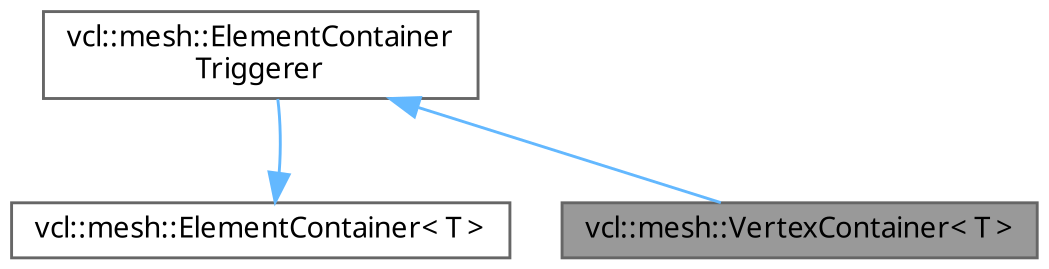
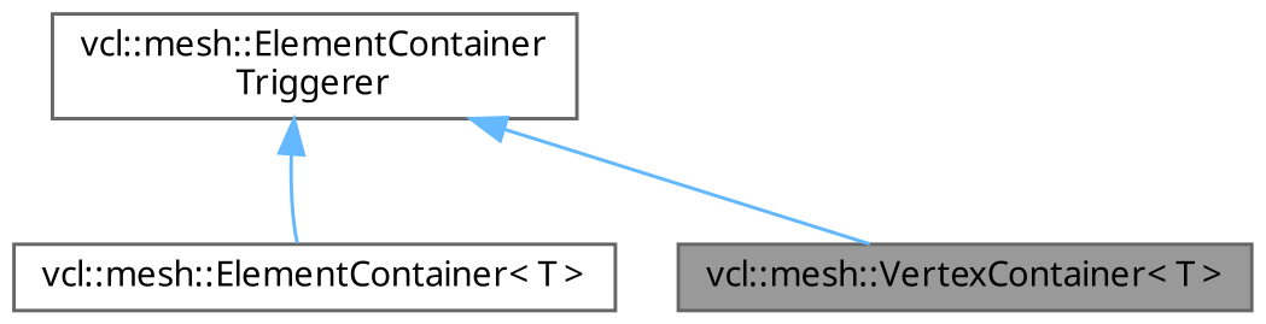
  digraph {
    fontname="Noto Sans"
    node [color=gray40 fillcolor=white fontname="Noto Sans" fontsize=10 shape=box style=filled]
    edge [color=steelblue1 dir=back fontname="Noto Sans" fontsize=10 labelfontname=Helvetica labelfontsize=10 style=solid]
    n1 [fillcolor=grey60 fontcolor=black height=0.2 label="vcl::mesh::VertexContainer\< T \>" width=0.4]
    n2 [height=0.2 label="vcl::mesh::ElementContainer\< T \>" width=0.4]
    n3 [height=0.2 label="vcl::mesh::ElementContainer\lTriggerer" width=0.4]
    n3 -> n1
-   n2 -> n3
+   n3 -> n2
  }
